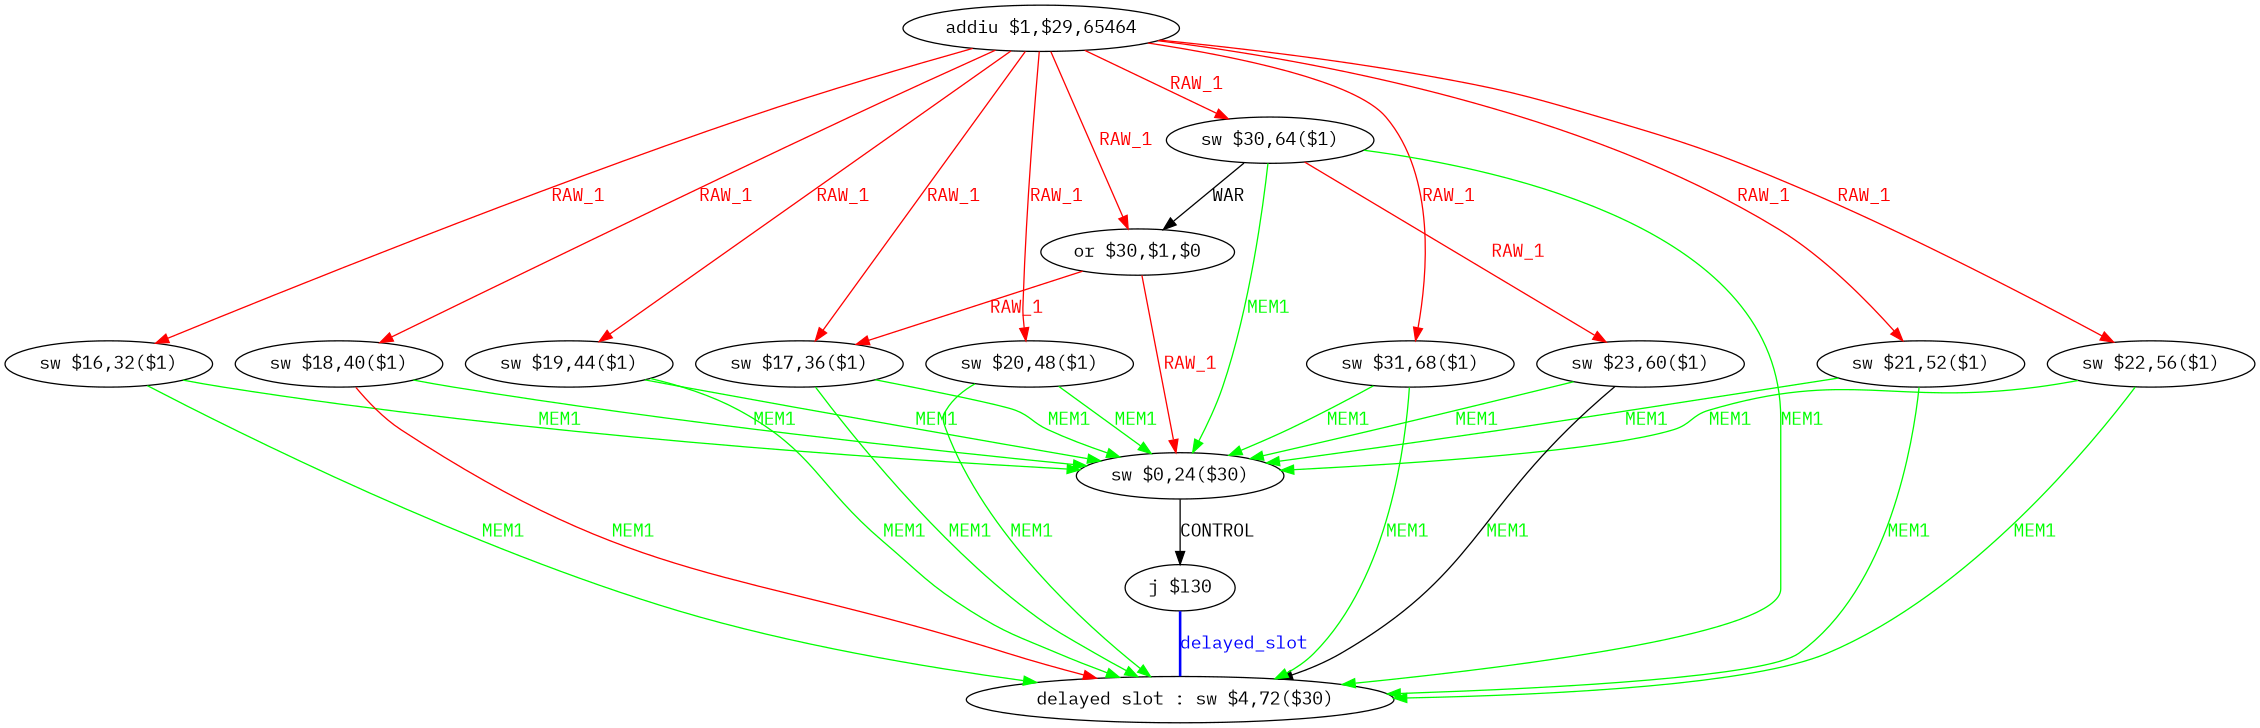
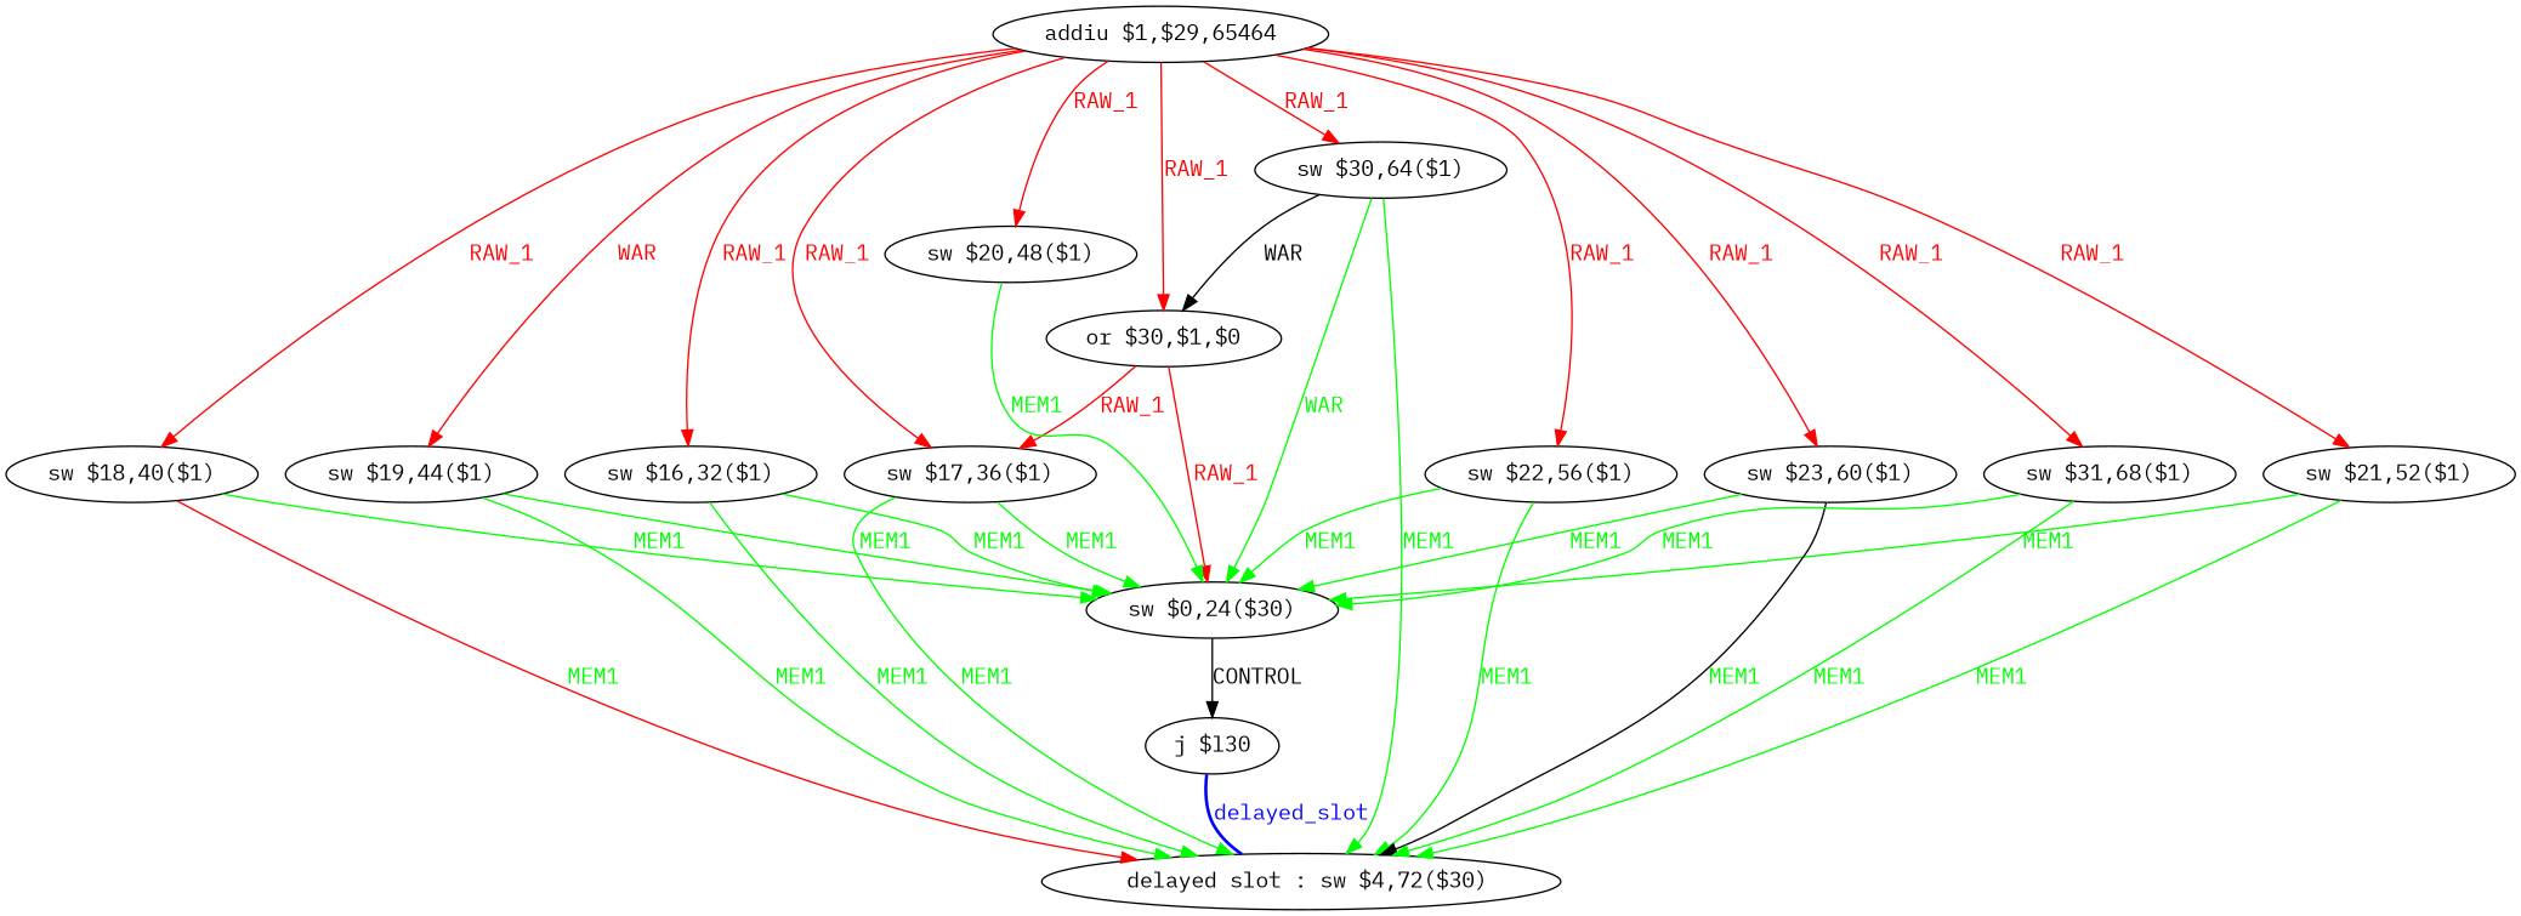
  digraph {
    fontname="IBM Plex Mono"
    node [fontname="IBM Plex Mono" shape=ellipse]
    edge [color=green fontcolor=green fontname="IBM Plex Mono"]
    n1 [label=" delayed slot : sw $4,72($30)"]
    n2 [label="j $l30"]
    n3 [label="addiu $1,$29,65464"]
    n4 [label="or $30,$1,$0"]
    n5 [label="sw $16,32($1)"]
    n6 [label="sw $17,36($1)"]
    n7 [label="sw $18,40($1)"]
    n8 [label="sw $19,44($1)"]
    n9 [label="sw $20,48($1)"]
    n10 [label="sw $21,52($1)"]
    n11 [label="sw $22,56($1)"]
    n12 [label="sw $23,60($1)"]
    n13 [label="sw $31,68($1)"]
    n14 [label="sw $30,64($1)"]
    n15 [label="sw $0,24($30)"]
    n2 -> n1 [color=blue dir=none fontcolor=blue label=delayed_slot style=bold]
    n3 -> n4 [color=red fontcolor=red label=RAW_1]
    n3 -> n5 [color=red fontcolor=red label=RAW_1]
    n3 -> n6 [color=red fontcolor=red label=RAW_1]
    n3 -> n7 [color=red fontcolor=red label=RAW_1]
-   n3 -> n8 [color=red fontcolor=red label=RAW_1]
+   n3 -> n8 [color=red fontcolor=red label=WAR]
    n3 -> n9 [color=red fontcolor=red label=RAW_1]
    n3 -> n10 [color=red fontcolor=red label=RAW_1]
    n3 -> n11 [color=red fontcolor=red label=RAW_1]
-   n14 -> n12 [color=red fontcolor=red label=RAW_1]
+   n3 -> n12 [color=red fontcolor=red label=RAW_1]
    n3 -> n13 [color=red fontcolor=red label=RAW_1]
    n3 -> n14 [color=red fontcolor=red label=RAW_1]
    n4 -> n6 [color=red fontcolor=red label=RAW_1]
    n4 -> n15 [color=red fontcolor=red label=RAW_1]
    n5 -> n1 [label=MEM1]
    n5 -> n15 [label=MEM1]
    n6 -> n1 [label=MEM1]
    n6 -> n15 [label=MEM1]
    n7 -> n1 [color=red label=MEM1]
    n7 -> n15 [label=MEM1]
    n8 -> n1 [label=MEM1]
    n8 -> n15 [label=MEM1]
-   n9 -> n1 [label=MEM1]
    n9 -> n15 [label=MEM1]
    n10 -> n1 [label=MEM1]
    n10 -> n15 [label=MEM1]
    n11 -> n1 [label=MEM1]
    n11 -> n15 [label=MEM1]
    n12 -> n1 [color=black label=MEM1]
    n12 -> n15 [label=MEM1]
    n13 -> n1 [label=MEM1]
    n13 -> n15 [label=MEM1]
    n14 -> n1 [label=MEM1]
    n14 -> n4 [label=WAR color="" fontcolor=""]
-   n14 -> n15 [label=MEM1]
+   n14 -> n15 [label=WAR]
    n15 -> n2 [label=CONTROL color="" fontcolor=""]
  }
